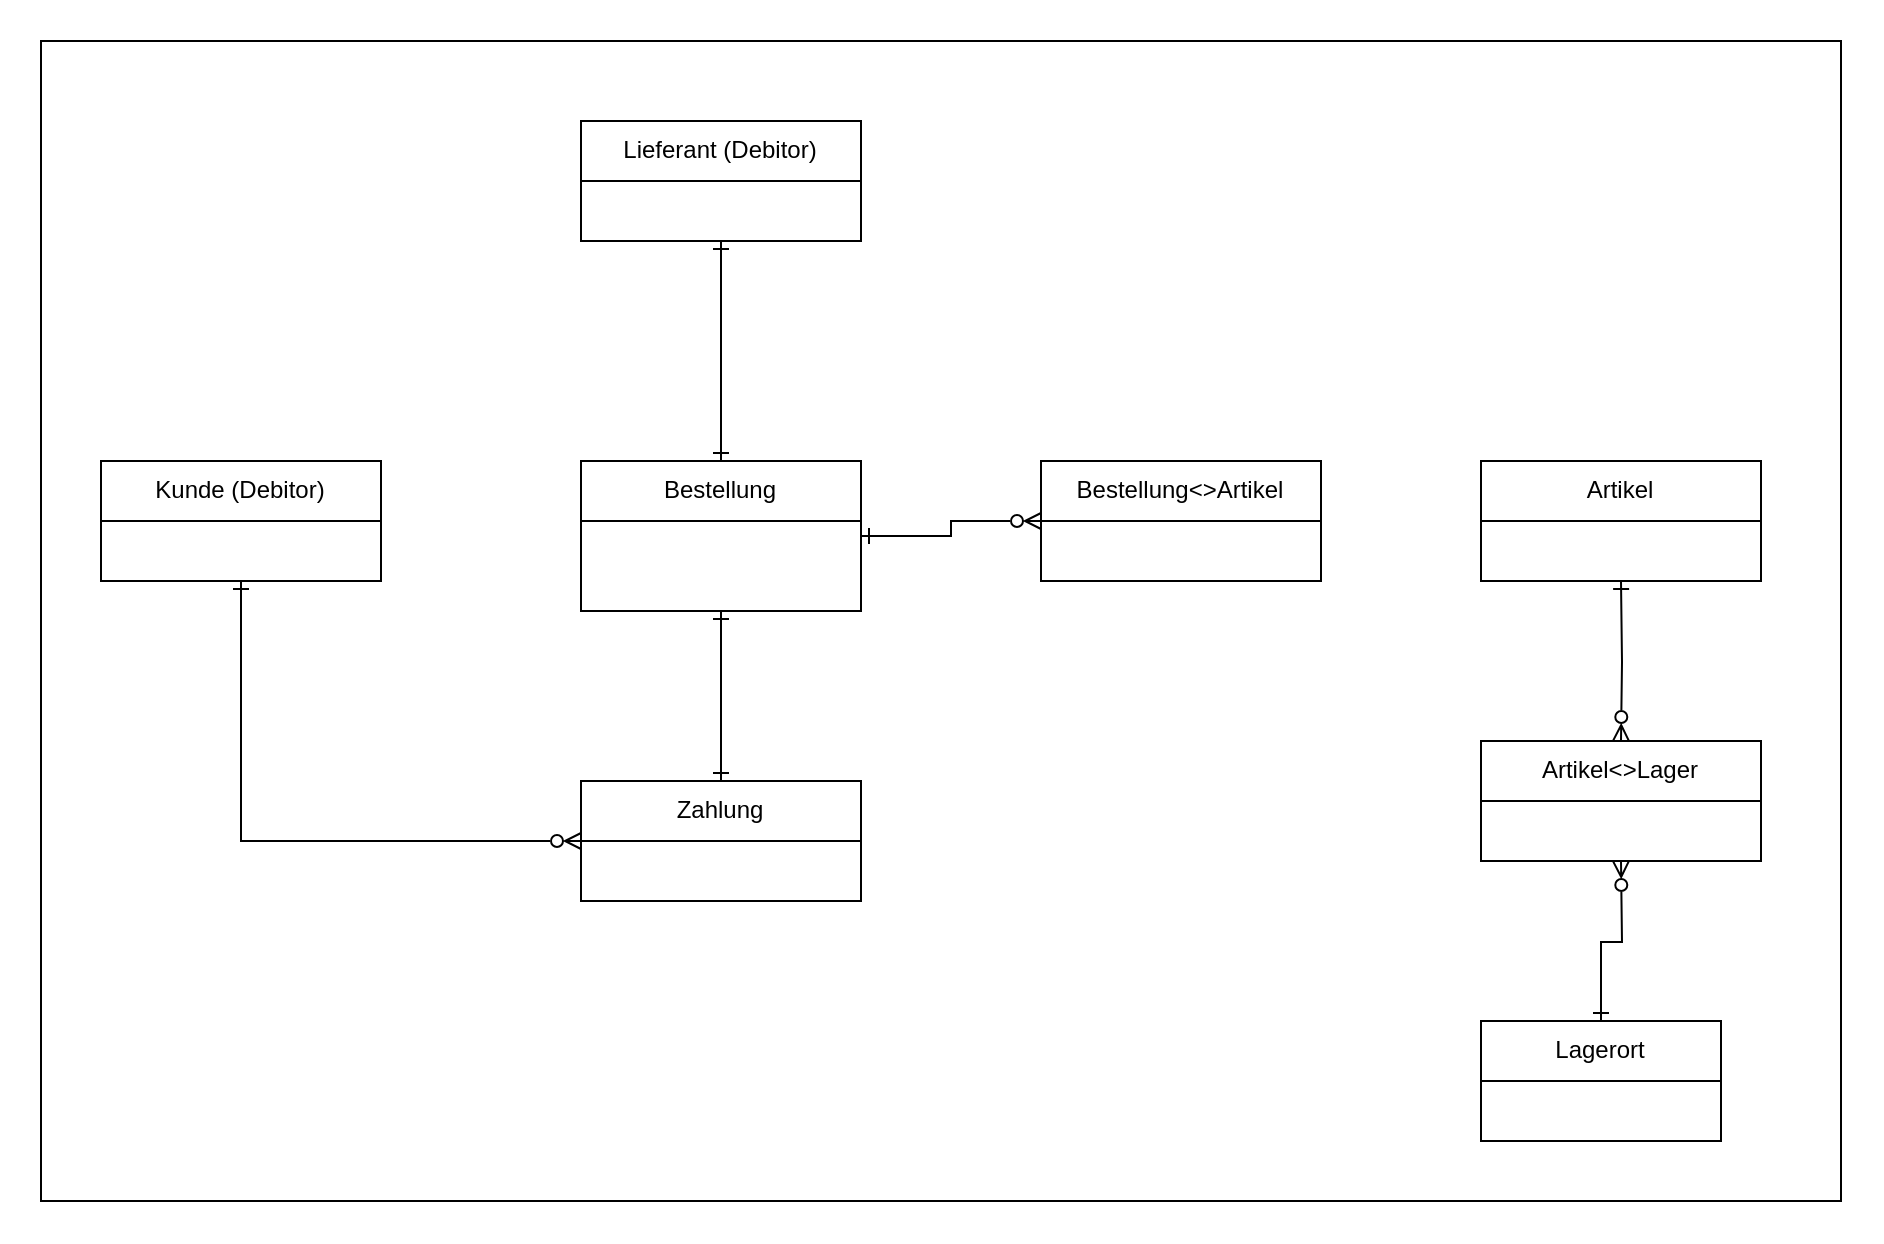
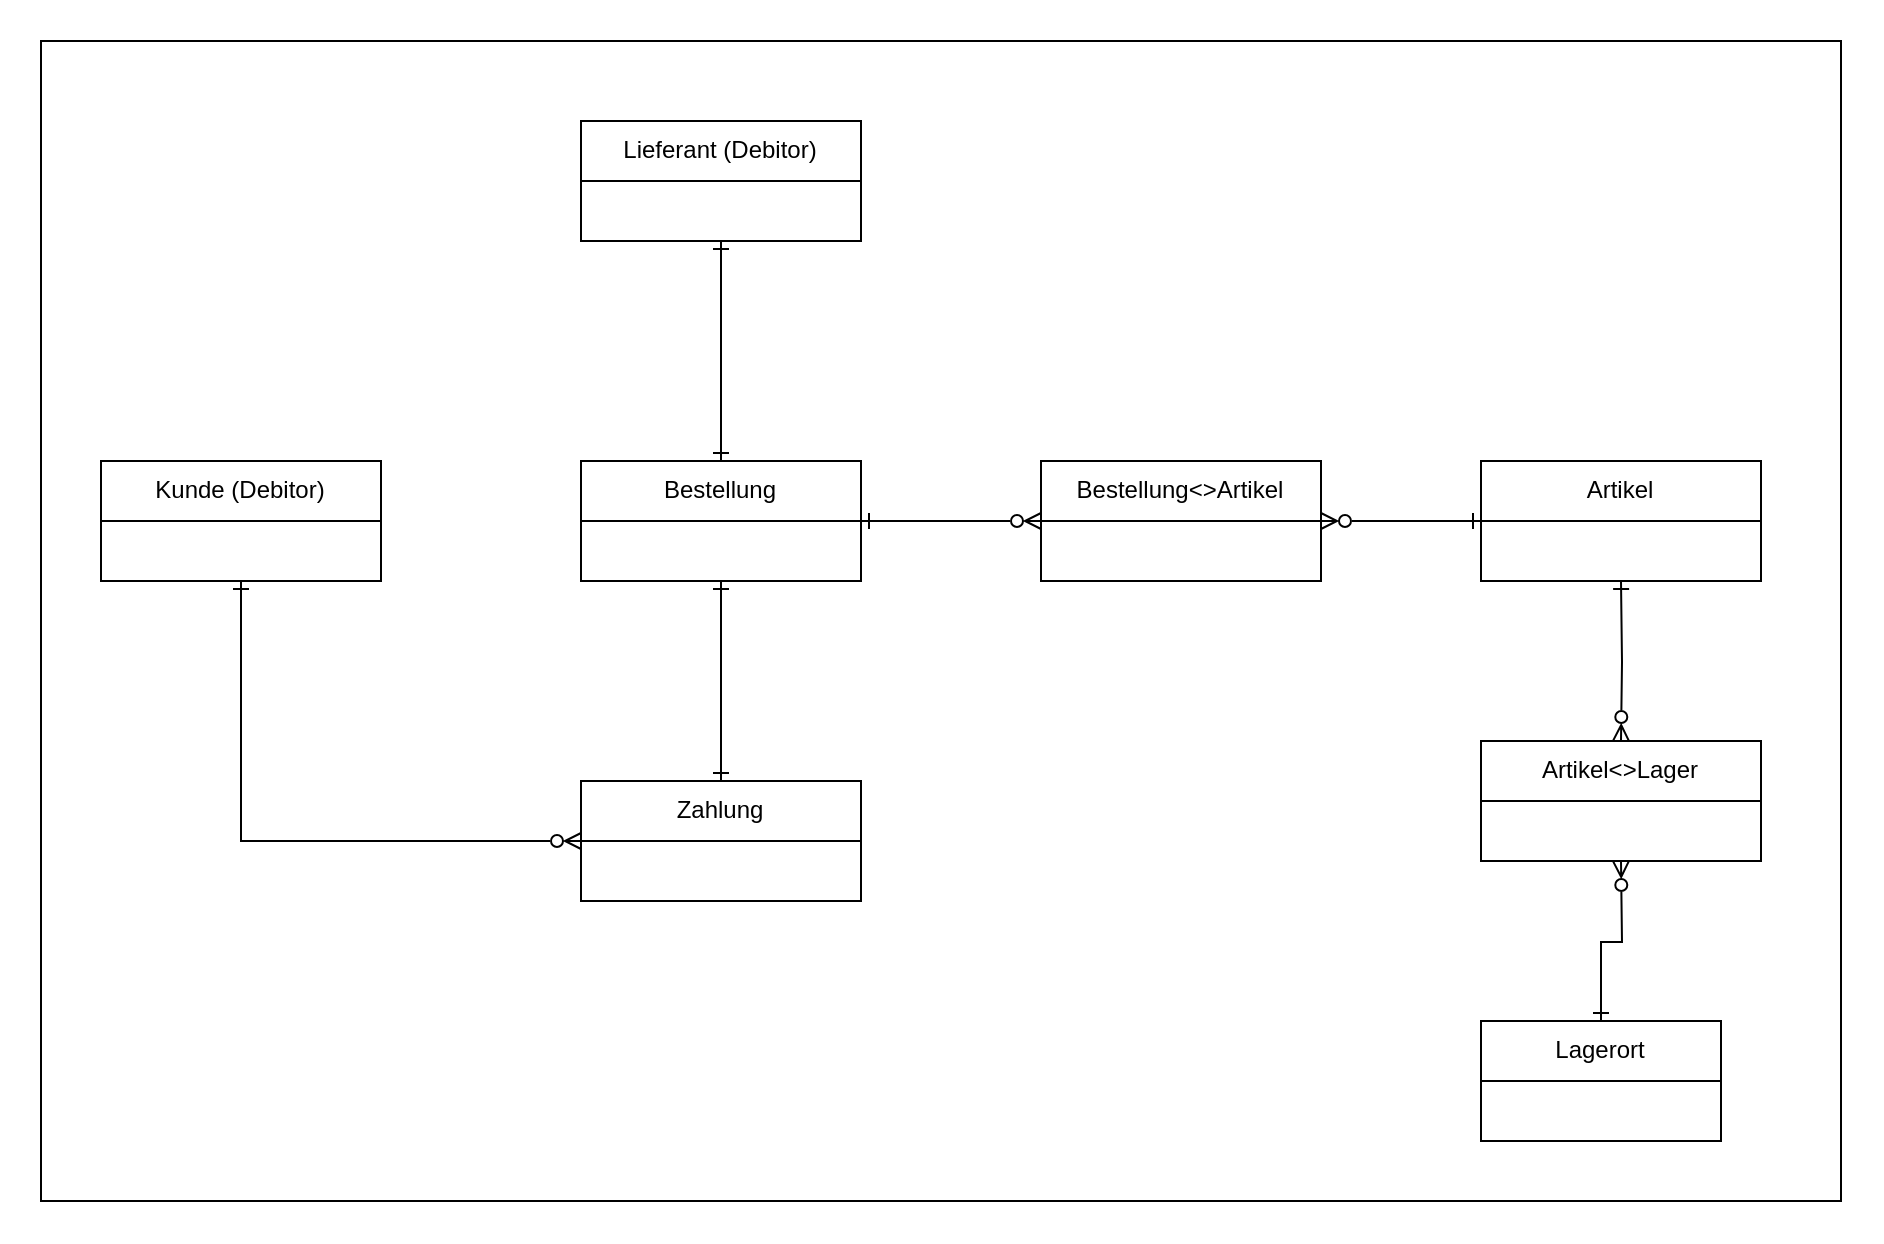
  <mxCell id="0" />
  <mxCell id="1" parent="0" />
  <mxCell id="2" value="" style="rounded=0;whiteSpace=wrap;html=1;" vertex="1" parent="1"><mxGeometry x="20" y="20" width="900" height="580" as="geometry" /></mxCell>
  <mxCell id="3" style="edgeStyle=orthogonalEdgeStyle;rounded=0;orthogonalLoop=1;jettySize=auto;html=1;entryX=0;entryY=0.5;entryDx=0;entryDy=0;endArrow=ERzeroToMany;endFill=0;startArrow=ERone;startFill=0;exitX=0.5;exitY=1;exitDx=0;exitDy=0;" parent="1" source="4" target="14" edge="1"><mxGeometry relative="1" as="geometry"><Array as="points"><mxPoint x="120" y="420" /></Array><mxPoint x="120" y="230" as="sourcePoint" /></mxGeometry></mxCell>
  <mxCell id="4" value="Kunde (Debitor)" style="swimlane;fontStyle=0;childLayout=stackLayout;horizontal=1;startSize=30;horizontalStack=0;resizeParent=1;resizeParentMax=0;resizeLast=0;collapsible=1;marginBottom=0;whiteSpace=wrap;html=1;" parent="1" vertex="1"><mxGeometry x="50" y="230" width="140" height="60" as="geometry" /></mxCell>
  <mxCell id="5" style="edgeStyle=orthogonalEdgeStyle;rounded=0;orthogonalLoop=1;jettySize=auto;html=1;endArrow=ERone;endFill=0;startArrow=ERone;startFill=0;" parent="1" source="8" target="14" edge="1"><mxGeometry relative="1" as="geometry" /></mxCell>
  <mxCell id="6" style="edgeStyle=orthogonalEdgeStyle;rounded=0;orthogonalLoop=1;jettySize=auto;html=1;entryX=0.5;entryY=1;entryDx=0;entryDy=0;endArrow=ERone;endFill=0;startArrow=ERone;startFill=0;" parent="1" source="8" target="13" edge="1"><mxGeometry relative="1" as="geometry" /></mxCell>
  <mxCell id="7" style="edgeStyle=orthogonalEdgeStyle;rounded=0;orthogonalLoop=1;jettySize=auto;html=1;endArrow=ERzeroToMany;endFill=0;startArrow=ERone;startFill=0;" parent="1" source="8" target="15" edge="1"><mxGeometry relative="1" as="geometry" /></mxCell>
- <mxCell id="8" value="Bestellung" style="swimlane;fontStyle=0;childLayout=stackLayout;horizontal=1;startSize=30;horizontalStack=0;resizeParent=1;resizeParentMax=0;resizeLast=0;collapsible=1;marginBottom=0;whiteSpace=wrap;html=1;" parent="1" vertex="1"><mxGeometry x="290" y="230" width="140" height="75" as="geometry" /></mxCell>
+ <mxCell id="8" value="Bestellung" style="swimlane;fontStyle=0;childLayout=stackLayout;horizontal=1;startSize=30;horizontalStack=0;resizeParent=1;resizeParentMax=0;resizeLast=0;collapsible=1;marginBottom=0;whiteSpace=wrap;html=1;" parent="1" vertex="1"><mxGeometry x="290" y="230" width="140" height="60" as="geometry" /></mxCell>
+ <mxCell id="9" style="edgeStyle=orthogonalEdgeStyle;rounded=0;orthogonalLoop=1;jettySize=auto;html=1;entryX=1;entryY=0.5;entryDx=0;entryDy=0;startArrow=ERone;startFill=0;endArrow=ERzeroToMany;endFill=0;" parent="1" source="10" target="15" edge="1"><mxGeometry relative="1" as="geometry" /></mxCell>
  <mxCell id="10" value="Artikel" style="swimlane;fontStyle=0;childLayout=stackLayout;horizontal=1;startSize=30;horizontalStack=0;resizeParent=1;resizeParentMax=0;resizeLast=0;collapsible=1;marginBottom=0;whiteSpace=wrap;html=1;" parent="1" vertex="1"><mxGeometry x="740" y="230" width="140" height="60" as="geometry" /></mxCell>
  <mxCell id="11" value="" style="edgeStyle=orthogonalEdgeStyle;rounded=0;orthogonalLoop=1;jettySize=auto;html=1;startArrow=ERone;startFill=0;endArrow=ERzeroToMany;endFill=0;" parent="1" source="12" edge="1"><mxGeometry relative="1" as="geometry"><mxPoint x="810" y="430" as="targetPoint" /></mxGeometry></mxCell>
  <mxCell id="12" value="Lagerort" style="swimlane;fontStyle=0;childLayout=stackLayout;horizontal=1;startSize=30;horizontalStack=0;resizeParent=1;resizeParentMax=0;resizeLast=0;collapsible=1;marginBottom=0;whiteSpace=wrap;html=1;" parent="1" vertex="1"><mxGeometry x="740" y="510" width="120" height="60" as="geometry" /></mxCell>
  <mxCell id="13" value="Lieferant (Debitor)" style="swimlane;fontStyle=0;childLayout=stackLayout;horizontal=1;startSize=30;horizontalStack=0;resizeParent=1;resizeParentMax=0;resizeLast=0;collapsible=1;marginBottom=0;whiteSpace=wrap;html=1;" parent="1" vertex="1"><mxGeometry x="290" y="60" width="140" height="60" as="geometry" /></mxCell>
  <mxCell id="14" value="Zahlung" style="swimlane;fontStyle=0;childLayout=stackLayout;horizontal=1;startSize=30;horizontalStack=0;resizeParent=1;resizeParentMax=0;resizeLast=0;collapsible=1;marginBottom=0;whiteSpace=wrap;html=1;" parent="1" vertex="1"><mxGeometry x="290" y="390" width="140" height="60" as="geometry" /></mxCell>
  <mxCell id="15" value="Bestellung&amp;lt;&amp;gt;Artikel" style="swimlane;fontStyle=0;childLayout=stackLayout;horizontal=1;startSize=30;horizontalStack=0;resizeParent=1;resizeParentMax=0;resizeLast=0;collapsible=1;marginBottom=0;whiteSpace=wrap;html=1;" parent="1" vertex="1"><mxGeometry x="520" y="230" width="140" height="60" as="geometry" /></mxCell>
  <mxCell id="16" value="Artikel&amp;lt;&amp;gt;Lager" style="swimlane;fontStyle=0;childLayout=stackLayout;horizontal=1;startSize=30;horizontalStack=0;resizeParent=1;resizeParentMax=0;resizeLast=0;collapsible=1;marginBottom=0;whiteSpace=wrap;html=1;" parent="1" vertex="1"><mxGeometry x="740" y="370" width="140" height="60" as="geometry" /></mxCell>
  <mxCell id="17" style="edgeStyle=orthogonalEdgeStyle;rounded=0;orthogonalLoop=1;jettySize=auto;html=1;entryX=0.5;entryY=0;entryDx=0;entryDy=0;startArrow=ERone;startFill=0;endArrow=ERzeroToMany;endFill=0;" parent="1" target="16" edge="1"><mxGeometry relative="1" as="geometry"><mxPoint x="810" y="290" as="sourcePoint" /></mxGeometry></mxCell>
